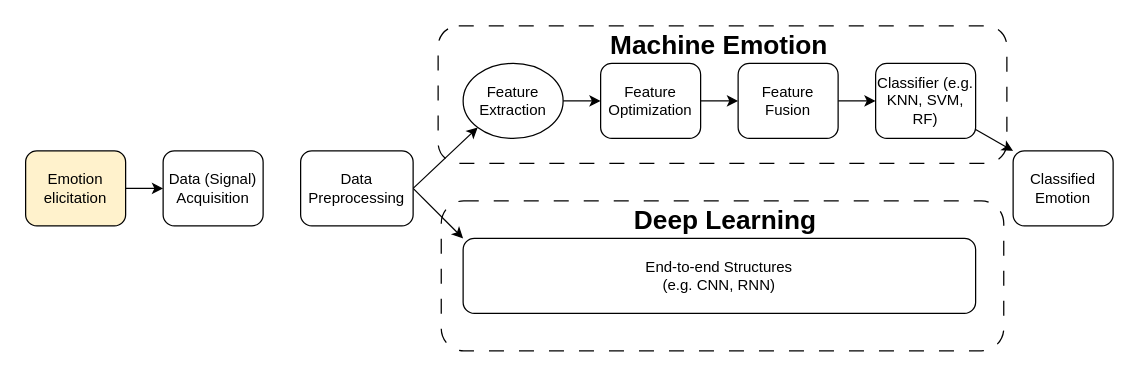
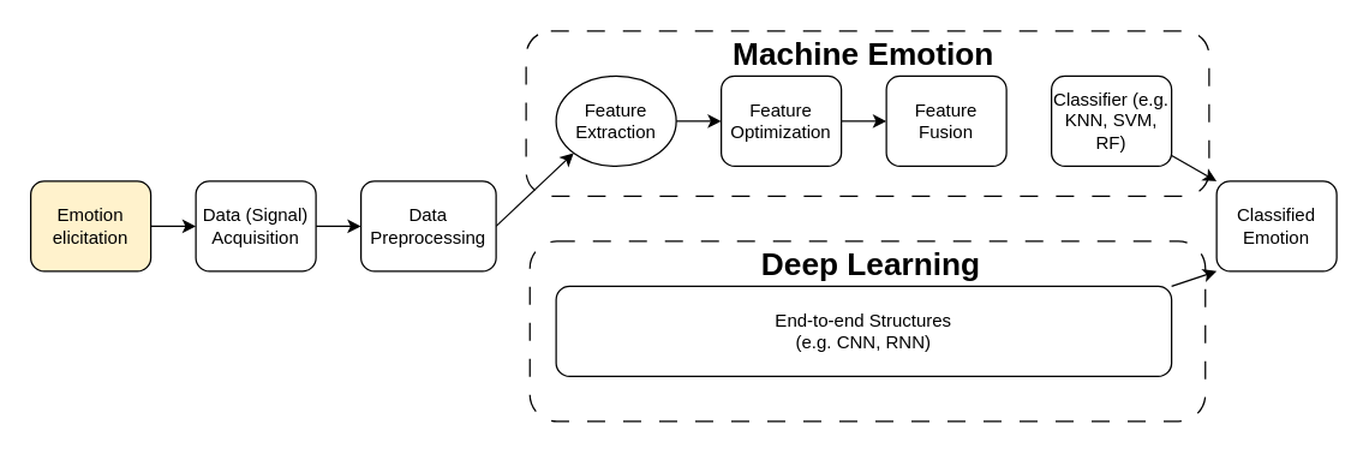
  <mxCell id="0" />
  <mxCell id="1" parent="0" />
  <mxCell id="2" value="" style="edgeStyle=none;html=1;" parent="1" source="3" target="5" edge="1"><mxGeometry relative="1" as="geometry" /></mxCell>
  <mxCell id="3" value="Emotion elicitation" style="rounded=1;whiteSpace=wrap;html=1;fillColor=#fff2cc;" parent="1" vertex="1"><mxGeometry x="20" y="120" width="80" height="60" as="geometry" /></mxCell>
+ <mxCell id="4" value="" style="edgeStyle=none;html=1;" parent="1" source="5" target="8" edge="1"><mxGeometry relative="1" as="geometry" /></mxCell>
  <mxCell id="5" value="Data (Signal) Acquisition" style="rounded=1;whiteSpace=wrap;html=1;" parent="1" vertex="1"><mxGeometry x="130" y="120" width="80" height="60" as="geometry" /></mxCell>
  <mxCell id="6" style="edgeStyle=none;html=1;exitX=1;exitY=0.5;exitDx=0;exitDy=0;entryX=0;entryY=1;entryDx=0;entryDy=0;" parent="1" source="8" target="12" edge="1"><mxGeometry relative="1" as="geometry" /></mxCell>
- <mxCell id="7" style="edgeStyle=none;html=1;entryX=0;entryY=0;entryDx=0;entryDy=0;exitX=1;exitY=0.5;exitDx=0;exitDy=0;" parent="1" source="8" target="10" edge="1"><mxGeometry relative="1" as="geometry" /></mxCell>
  <mxCell id="8" value="Data Preprocessing" style="rounded=1;whiteSpace=wrap;html=1;" parent="1" vertex="1"><mxGeometry x="240" y="120" width="90" height="60" as="geometry" /></mxCell>
+ <mxCell id="9" style="edgeStyle=none;html=1;entryX=0;entryY=1;entryDx=0;entryDy=0;exitX=1;exitY=0;exitDx=0;exitDy=0;" parent="1" source="10" target="19" edge="1"><mxGeometry relative="1" as="geometry" /></mxCell>
  <mxCell id="10" value="End-to-end Structures&lt;br&gt;(e.g. CNN, RNN)" style="rounded=1;whiteSpace=wrap;html=1;" parent="1" vertex="1"><mxGeometry x="370" y="190" width="410" height="60" as="geometry" /></mxCell>
  <mxCell id="11" value="" style="edgeStyle=none;html=1;" parent="1" source="12" target="14" edge="1"><mxGeometry relative="1" as="geometry" /></mxCell>
  <mxCell id="12" value="Feature Extraction" style="ellipse;whiteSpace=wrap;html=1;" parent="1" vertex="1"><mxGeometry x="370" y="50" width="80" height="60" as="geometry" /></mxCell>
  <mxCell id="13" value="" style="edgeStyle=none;html=1;" parent="1" source="14" target="16" edge="1"><mxGeometry relative="1" as="geometry" /></mxCell>
  <mxCell id="14" value="Feature Optimization" style="rounded=1;whiteSpace=wrap;html=1;" parent="1" vertex="1"><mxGeometry x="480" y="50" width="80" height="60" as="geometry" /></mxCell>
- <mxCell id="15" value="" style="edgeStyle=none;html=1;" parent="1" source="16" target="18" edge="1"><mxGeometry relative="1" as="geometry" /></mxCell>
  <mxCell id="16" value="Feature Fusion" style="rounded=1;whiteSpace=wrap;html=1;" parent="1" vertex="1"><mxGeometry x="590" y="50" width="80" height="60" as="geometry" /></mxCell>
  <mxCell id="17" style="edgeStyle=none;html=1;entryX=0;entryY=0;entryDx=0;entryDy=0;" parent="1" source="18" target="19" edge="1"><mxGeometry relative="1" as="geometry" /></mxCell>
  <mxCell id="18" value="Classifier (e.g. KNN, SVM, RF)" style="rounded=1;whiteSpace=wrap;html=1;" parent="1" vertex="1"><mxGeometry x="700" y="50" width="80" height="60" as="geometry" /></mxCell>
  <mxCell id="19" value="Classified&lt;br&gt;Emotion" style="rounded=1;whiteSpace=wrap;html=1;" parent="1" vertex="1"><mxGeometry x="810" y="120" width="80" height="60" as="geometry" /></mxCell>
  <mxCell id="20" value="" style="rounded=1;whiteSpace=wrap;html=1;fillColor=none;dashed=1;dashPattern=12 12;" parent="1" vertex="1"><mxGeometry x="350" y="20" width="455" height="110" as="geometry" /></mxCell>
  <mxCell id="21" value="" style="rounded=1;whiteSpace=wrap;html=1;fillColor=none;dashed=1;dashPattern=12 12;" parent="1" vertex="1"><mxGeometry x="352.5" y="160" width="450" height="120" as="geometry" /></mxCell>
  <mxCell id="22" value="&lt;b&gt;&lt;font style=&quot;font-size: 21px;&quot;&gt;Machine Emotion&lt;/font&gt;&lt;/b&gt;" style="text;html=1;strokeColor=none;fillColor=none;align=center;verticalAlign=middle;whiteSpace=wrap;rounded=0;dashed=1;dashPattern=12 12;" parent="1" vertex="1"><mxGeometry x="435" y="20" width="280" height="30" as="geometry" /></mxCell>
  <mxCell id="23" value="&lt;b&gt;&lt;font style=&quot;font-size: 21px;&quot;&gt;Deep Learning&lt;/font&gt;&lt;/b&gt;" style="text;html=1;strokeColor=none;fillColor=none;align=center;verticalAlign=middle;whiteSpace=wrap;rounded=0;dashed=1;dashPattern=12 12;" parent="1" vertex="1"><mxGeometry x="440" y="160" width="280" height="30" as="geometry" /></mxCell>
